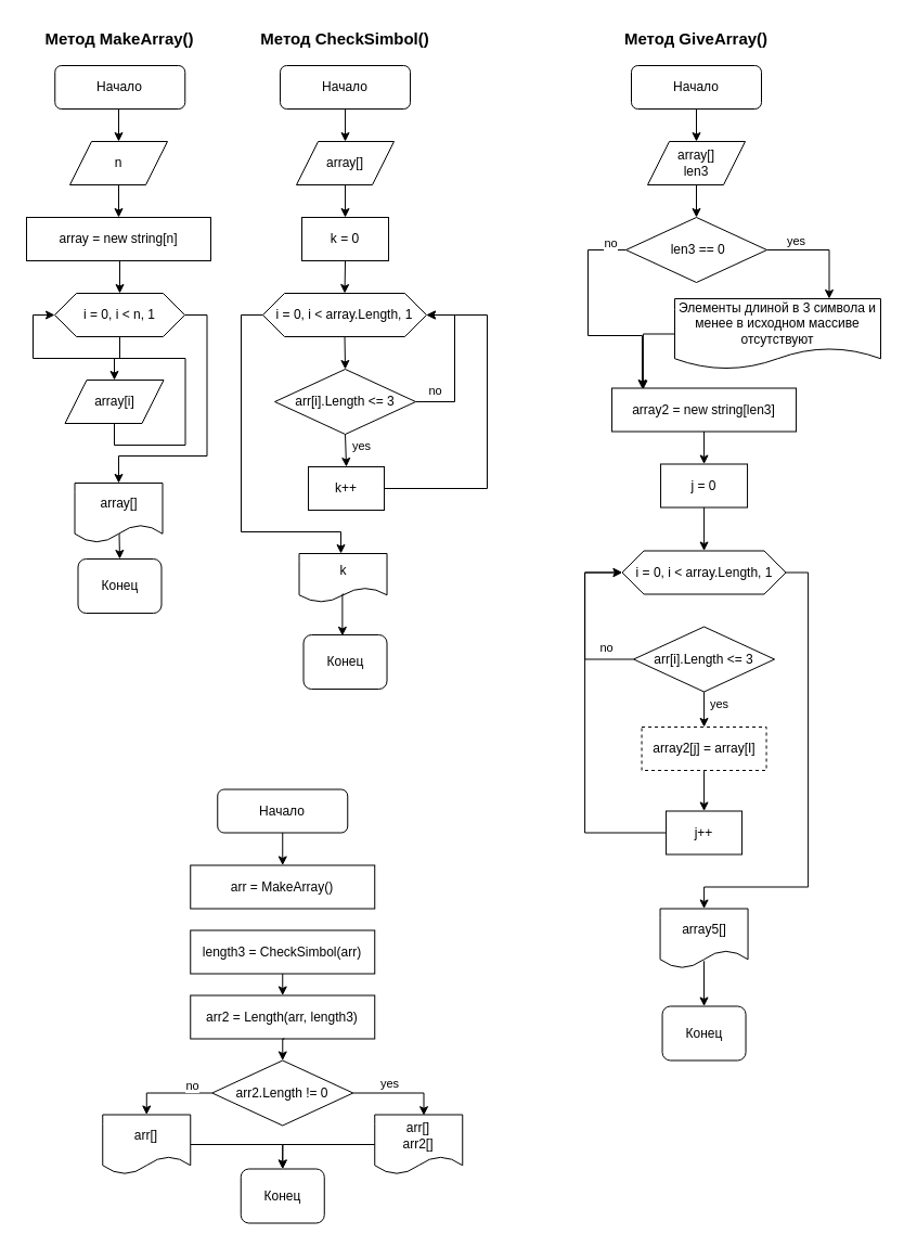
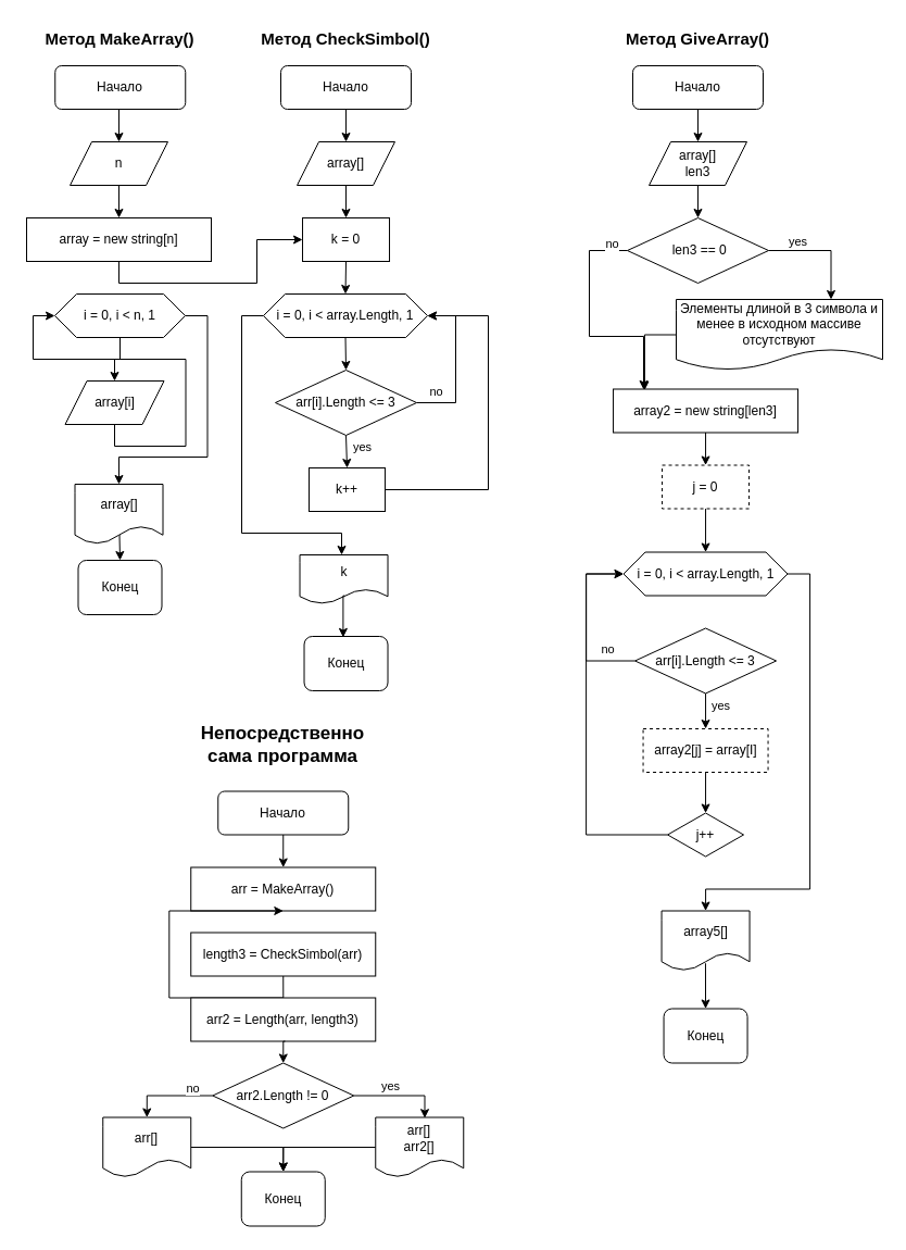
  <mxCell id="0" />
  <mxCell id="1" parent="0" />
  <mxCell id="2" style="edgeStyle=orthogonalEdgeStyle;rounded=0;orthogonalLoop=1;jettySize=auto;html=1;exitX=0.5;exitY=1;exitDx=0;exitDy=0;entryX=0.5;entryY=0;entryDx=0;entryDy=0;" edge="1" parent="1" source="3" target="5"><mxGeometry relative="1" as="geometry" /></mxCell>
  <mxCell id="3" value="Начало" style="rounded=1;whiteSpace=wrap;html=1;fontSize=12;glass=0;strokeWidth=1;shadow=0;" parent="1" vertex="1"><mxGeometry x="50.25" y="60" width="120" height="40" as="geometry" /></mxCell>
  <mxCell id="4" style="edgeStyle=orthogonalEdgeStyle;rounded=0;orthogonalLoop=1;jettySize=auto;html=1;exitX=0.5;exitY=1;exitDx=0;exitDy=0;entryX=0.5;entryY=0;entryDx=0;entryDy=0;" edge="1" parent="1" source="5" target="46"><mxGeometry relative="1" as="geometry" /></mxCell>
  <mxCell id="5" value="n" style="shape=parallelogram;perimeter=parallelogramPerimeter;whiteSpace=wrap;html=1;fixedSize=1;" vertex="1" parent="1"><mxGeometry x="64" y="130" width="90" height="40" as="geometry" /></mxCell>
  <mxCell id="6" style="edgeStyle=orthogonalEdgeStyle;rounded=0;orthogonalLoop=1;jettySize=auto;html=1;exitX=0.5;exitY=1;exitDx=0;exitDy=0;" edge="1" parent="1" source="5" target="5"><mxGeometry relative="1" as="geometry" /></mxCell>
  <mxCell id="7" style="edgeStyle=orthogonalEdgeStyle;rounded=0;orthogonalLoop=1;jettySize=auto;html=1;exitX=0.5;exitY=1;exitDx=0;exitDy=0;entryX=0.5;entryY=0;entryDx=0;entryDy=0;" edge="1" parent="1" source="9" target="11"><mxGeometry relative="1" as="geometry" /></mxCell>
  <mxCell id="8" style="edgeStyle=orthogonalEdgeStyle;rounded=0;orthogonalLoop=1;jettySize=auto;html=1;exitX=1;exitY=0.5;exitDx=0;exitDy=0;entryX=0.5;entryY=0;entryDx=0;entryDy=0;" edge="1" parent="1" source="9" target="26"><mxGeometry relative="1" as="geometry"><Array as="points"><mxPoint x="190.5" y="290" /><mxPoint x="190.5" y="420" /><mxPoint x="109.5" y="420" /></Array></mxGeometry></mxCell>
  <mxCell id="9" value="i = 0, i &amp;lt; n, 1" style="shape=hexagon;perimeter=hexagonPerimeter2;whiteSpace=wrap;html=1;fixedSize=1;" vertex="1" parent="1"><mxGeometry x="50" y="270" width="120" height="40" as="geometry" /></mxCell>
  <mxCell id="10" style="edgeStyle=orthogonalEdgeStyle;rounded=0;orthogonalLoop=1;jettySize=auto;html=1;exitX=0.5;exitY=1;exitDx=0;exitDy=0;entryX=0;entryY=0.5;entryDx=0;entryDy=0;" edge="1" parent="1" source="11" target="9"><mxGeometry relative="1" as="geometry" /></mxCell>
  <mxCell id="11" value="array[i]" style="shape=parallelogram;perimeter=parallelogramPerimeter;whiteSpace=wrap;html=1;fixedSize=1;" vertex="1" parent="1"><mxGeometry x="59.5" y="350" width="91" height="40" as="geometry" /></mxCell>
  <mxCell id="12" style="edgeStyle=orthogonalEdgeStyle;rounded=0;orthogonalLoop=1;jettySize=auto;html=1;exitX=0.5;exitY=1;exitDx=0;exitDy=0;entryX=0.5;entryY=0;entryDx=0;entryDy=0;" edge="1" parent="1" source="13" target="16"><mxGeometry relative="1" as="geometry" /></mxCell>
  <mxCell id="13" value="k = 0" style="rounded=0;whiteSpace=wrap;html=1;" vertex="1" parent="1"><mxGeometry x="278.02" y="200" width="80" height="40" as="geometry" /></mxCell>
  <mxCell id="14" style="edgeStyle=orthogonalEdgeStyle;rounded=0;orthogonalLoop=1;jettySize=auto;html=1;exitX=0.5;exitY=1;exitDx=0;exitDy=0;entryX=0.5;entryY=0;entryDx=0;entryDy=0;" edge="1" parent="1" source="16" target="21"><mxGeometry relative="1" as="geometry" /></mxCell>
  <mxCell id="15" style="edgeStyle=orthogonalEdgeStyle;rounded=0;orthogonalLoop=1;jettySize=auto;html=1;exitX=0;exitY=0.5;exitDx=0;exitDy=0;" edge="1" parent="1" source="16"><mxGeometry relative="1" as="geometry"><mxPoint x="314.02" y="510" as="targetPoint" /><Array as="points"><mxPoint x="222.02" y="290" /><mxPoint x="222.02" y="490" /><mxPoint x="314.02" y="490" /><mxPoint x="314.02" y="510" /></Array></mxGeometry></mxCell>
  <mxCell id="16" value="i = 0, i &amp;lt; array.Length, 1" style="shape=hexagon;perimeter=hexagonPerimeter2;whiteSpace=wrap;html=1;fixedSize=1;" vertex="1" parent="1"><mxGeometry x="242.02" y="270" width="151" height="40" as="geometry" /></mxCell>
  <mxCell id="17" style="edgeStyle=orthogonalEdgeStyle;rounded=0;orthogonalLoop=1;jettySize=auto;html=1;exitX=0.5;exitY=1;exitDx=0;exitDy=0;entryX=0.5;entryY=0;entryDx=0;entryDy=0;" edge="1" parent="1" source="21" target="23"><mxGeometry relative="1" as="geometry" /></mxCell>
  <mxCell id="18" value="yes" style="edgeLabel;html=1;align=center;verticalAlign=middle;resizable=0;points=[];" vertex="1" connectable="0" parent="17"><mxGeometry x="-0.267" relative="1" as="geometry"><mxPoint x="14" as="offset" /></mxGeometry></mxCell>
  <mxCell id="19" style="edgeStyle=orthogonalEdgeStyle;rounded=0;orthogonalLoop=1;jettySize=auto;html=1;exitX=1;exitY=0.5;exitDx=0;exitDy=0;entryX=1;entryY=0.5;entryDx=0;entryDy=0;" edge="1" parent="1" source="21" target="16"><mxGeometry relative="1" as="geometry"><Array as="points"><mxPoint x="419.02" y="370" /><mxPoint x="419.02" y="290" /></Array></mxGeometry></mxCell>
  <mxCell id="20" value="no" style="edgeLabel;html=1;align=center;verticalAlign=middle;resizable=0;points=[];" vertex="1" connectable="0" parent="19"><mxGeometry x="-0.755" y="1" relative="1" as="geometry"><mxPoint y="-10" as="offset" /></mxGeometry></mxCell>
  <mxCell id="21" value="arr[i].Length &amp;lt;= 3" style="rhombus;whiteSpace=wrap;html=1;" vertex="1" parent="1"><mxGeometry x="253.02" y="340" width="130" height="60" as="geometry" /></mxCell>
  <mxCell id="22" style="edgeStyle=orthogonalEdgeStyle;rounded=0;orthogonalLoop=1;jettySize=auto;html=1;exitX=1;exitY=0.5;exitDx=0;exitDy=0;entryX=1;entryY=0.5;entryDx=0;entryDy=0;" edge="1" parent="1" source="23" target="16"><mxGeometry relative="1" as="geometry"><Array as="points"><mxPoint x="449.02" y="450" /><mxPoint x="449.02" y="290" /></Array></mxGeometry></mxCell>
  <mxCell id="23" value="k++" style="rounded=0;whiteSpace=wrap;html=1;" vertex="1" parent="1"><mxGeometry x="284.02" y="430" width="70" height="40" as="geometry" /></mxCell>
  <mxCell id="24" value="Метод MakeArray()" style="text;html=1;strokeColor=none;fillColor=none;align=center;verticalAlign=middle;whiteSpace=wrap;rounded=0;fontSize=15;fontStyle=1" vertex="1" parent="1"><mxGeometry x="20.25" y="20" width="180" height="30" as="geometry" /></mxCell>
  <mxCell id="25" style="edgeStyle=orthogonalEdgeStyle;rounded=0;orthogonalLoop=1;jettySize=auto;html=1;entryX=0.5;entryY=0;entryDx=0;entryDy=0;exitX=0.506;exitY=0.836;exitDx=0;exitDy=0;exitPerimeter=0;" edge="1" parent="1" source="26" target="27"><mxGeometry relative="1" as="geometry" /></mxCell>
  <mxCell id="26" value="array[]" style="shape=document;whiteSpace=wrap;html=1;boundedLbl=1;" vertex="1" parent="1"><mxGeometry x="68.5" y="445" width="81" height="55" as="geometry" /></mxCell>
  <mxCell id="27" value="Конец" style="rounded=1;whiteSpace=wrap;html=1;" vertex="1" parent="1"><mxGeometry x="71.5" y="515" width="77" height="50" as="geometry" /></mxCell>
  <mxCell id="28" value="Метод CheckSimbol()" style="text;html=1;strokeColor=none;fillColor=none;align=center;verticalAlign=middle;whiteSpace=wrap;rounded=0;fontSize=15;fontStyle=1" vertex="1" parent="1"><mxGeometry x="228.02" y="20" width="180" height="30" as="geometry" /></mxCell>
  <mxCell id="29" style="edgeStyle=orthogonalEdgeStyle;rounded=0;orthogonalLoop=1;jettySize=auto;html=1;exitX=0.5;exitY=1;exitDx=0;exitDy=0;entryX=0.5;entryY=0;entryDx=0;entryDy=0;" edge="1" parent="1" source="30" target="32"><mxGeometry relative="1" as="geometry" /></mxCell>
  <mxCell id="30" value="Начало" style="rounded=1;whiteSpace=wrap;html=1;fontSize=12;glass=0;strokeWidth=1;shadow=0;" vertex="1" parent="1"><mxGeometry x="258.02" y="60" width="120" height="40" as="geometry" /></mxCell>
  <mxCell id="31" style="edgeStyle=orthogonalEdgeStyle;rounded=0;orthogonalLoop=1;jettySize=auto;html=1;exitX=0.5;exitY=1;exitDx=0;exitDy=0;entryX=0.5;entryY=0;entryDx=0;entryDy=0;" edge="1" parent="1" source="32" target="13"><mxGeometry relative="1" as="geometry" /></mxCell>
  <mxCell id="32" value="array[]" style="shape=parallelogram;perimeter=parallelogramPerimeter;whiteSpace=wrap;html=1;fixedSize=1;" vertex="1" parent="1"><mxGeometry x="273.02" y="130" width="90" height="40" as="geometry" /></mxCell>
  <mxCell id="33" value="k" style="shape=document;whiteSpace=wrap;html=1;boundedLbl=1;" vertex="1" parent="1"><mxGeometry x="275.52" y="510" width="81" height="45" as="geometry" /></mxCell>
  <mxCell id="34" value="Конец" style="rounded=1;whiteSpace=wrap;html=1;" vertex="1" parent="1"><mxGeometry x="279.52" y="585" width="77" height="50" as="geometry" /></mxCell>
  <mxCell id="35" style="edgeStyle=orthogonalEdgeStyle;rounded=0;orthogonalLoop=1;jettySize=auto;html=1;entryX=0.466;entryY=0.018;entryDx=0;entryDy=0;entryPerimeter=0;exitX=0.509;exitY=0.835;exitDx=0;exitDy=0;exitPerimeter=0;" edge="1" parent="1" source="33" target="34"><mxGeometry relative="1" as="geometry" /></mxCell>
  <mxCell id="36" value="Метод GiveArray()" style="text;html=1;strokeColor=none;fillColor=none;align=center;verticalAlign=middle;whiteSpace=wrap;rounded=0;fontSize=15;fontStyle=1" vertex="1" parent="1"><mxGeometry x="552" y="20" width="180" height="30" as="geometry" /></mxCell>
  <mxCell id="37" style="edgeStyle=orthogonalEdgeStyle;rounded=0;orthogonalLoop=1;jettySize=auto;html=1;exitX=0.5;exitY=1;exitDx=0;exitDy=0;entryX=0.5;entryY=0;entryDx=0;entryDy=0;" edge="1" parent="1" source="38" target="40"><mxGeometry relative="1" as="geometry" /></mxCell>
  <mxCell id="38" value="Начало" style="rounded=1;whiteSpace=wrap;html=1;fontSize=12;glass=0;strokeWidth=1;shadow=0;" vertex="1" parent="1"><mxGeometry x="582" y="60" width="120" height="40" as="geometry" /></mxCell>
  <mxCell id="39" style="edgeStyle=orthogonalEdgeStyle;rounded=0;orthogonalLoop=1;jettySize=auto;html=1;exitX=0.5;exitY=1;exitDx=0;exitDy=0;entryX=0.5;entryY=0;entryDx=0;entryDy=0;" edge="1" parent="1" source="40" target="83"><mxGeometry relative="1" as="geometry" /></mxCell>
  <mxCell id="40" value="array[]&lt;br&gt;len3" style="shape=parallelogram;perimeter=parallelogramPerimeter;whiteSpace=wrap;html=1;fixedSize=1;" vertex="1" parent="1"><mxGeometry x="597" y="130" width="90" height="40" as="geometry" /></mxCell>
  <mxCell id="41" style="edgeStyle=orthogonalEdgeStyle;rounded=0;orthogonalLoop=1;jettySize=auto;html=1;exitX=0.5;exitY=1;exitDx=0;exitDy=0;entryX=0.5;entryY=0;entryDx=0;entryDy=0;" edge="1" parent="1" source="42" target="48"><mxGeometry relative="1" as="geometry" /></mxCell>
- <mxCell id="42" value="j = 0" style="rounded=0;whiteSpace=wrap;html=1;" vertex="1" parent="1"><mxGeometry x="609.05" y="427.5" width="80" height="40" as="geometry" /></mxCell>
+ <mxCell id="42" value="j = 0" style="rounded=0;whiteSpace=wrap;html=1;dashed=1;" vertex="1" parent="1"><mxGeometry x="609.05" y="427.5" width="80" height="40" as="geometry" /></mxCell>
  <mxCell id="43" style="edgeStyle=orthogonalEdgeStyle;rounded=0;orthogonalLoop=1;jettySize=auto;html=1;exitX=0.5;exitY=1;exitDx=0;exitDy=0;entryX=0.5;entryY=0;entryDx=0;entryDy=0;" edge="1" parent="1" source="44" target="42"><mxGeometry relative="1" as="geometry" /></mxCell>
  <mxCell id="44" value="array2 = new string[len3]" style="rounded=0;whiteSpace=wrap;html=1;" vertex="1" parent="1"><mxGeometry x="564.05" y="357.5" width="170" height="40" as="geometry" /></mxCell>
- <mxCell id="45" style="edgeStyle=orthogonalEdgeStyle;rounded=0;orthogonalLoop=1;jettySize=auto;html=1;exitX=0.5;exitY=1;exitDx=0;exitDy=0;entryX=0.5;entryY=0;entryDx=0;entryDy=0;" edge="1" parent="1" source="46" target="9"><mxGeometry relative="1" as="geometry" /></mxCell>
+ <mxCell id="45" style="edgeStyle=orthogonalEdgeStyle;rounded=0;orthogonalLoop=1;jettySize=auto;html=1;exitX=0.5;exitY=1;exitDx=0;exitDy=0;" edge="1" parent="1" source="46" target="13"><mxGeometry relative="1" as="geometry" /></mxCell>
  <mxCell id="46" value="array = new string[n]" style="rounded=0;whiteSpace=wrap;html=1;" vertex="1" parent="1"><mxGeometry x="24" y="200" width="170" height="40" as="geometry" /></mxCell>
  <mxCell id="47" style="edgeStyle=orthogonalEdgeStyle;rounded=0;orthogonalLoop=1;jettySize=auto;html=1;exitX=1;exitY=0.5;exitDx=0;exitDy=0;entryX=0.5;entryY=0;entryDx=0;entryDy=0;" edge="1" parent="1" source="48" target="59"><mxGeometry relative="1" as="geometry"><Array as="points"><mxPoint x="745.05" y="527.5" /><mxPoint x="745.05" y="817.5" /><mxPoint x="649.05" y="817.5" /></Array></mxGeometry></mxCell>
  <mxCell id="48" value="i = 0, i &amp;lt; array.Length, 1" style="shape=hexagon;perimeter=hexagonPerimeter2;whiteSpace=wrap;html=1;fixedSize=1;" vertex="1" parent="1"><mxGeometry x="573.55" y="507.5" width="151" height="40" as="geometry" /></mxCell>
  <mxCell id="49" style="edgeStyle=orthogonalEdgeStyle;rounded=0;orthogonalLoop=1;jettySize=auto;html=1;exitX=0.5;exitY=1;exitDx=0;exitDy=0;entryX=0.5;entryY=0;entryDx=0;entryDy=0;" edge="1" parent="1" source="53" target="55"><mxGeometry relative="1" as="geometry" /></mxCell>
  <mxCell id="50" value="yes" style="edgeLabel;html=1;align=center;verticalAlign=middle;resizable=0;points=[];" vertex="1" connectable="0" parent="49"><mxGeometry x="-0.352" y="2" relative="1" as="geometry"><mxPoint x="11" as="offset" /></mxGeometry></mxCell>
  <mxCell id="51" style="edgeStyle=orthogonalEdgeStyle;rounded=0;orthogonalLoop=1;jettySize=auto;html=1;exitX=0;exitY=0.5;exitDx=0;exitDy=0;entryX=0;entryY=0.5;entryDx=0;entryDy=0;" edge="1" parent="1" source="53" target="48"><mxGeometry relative="1" as="geometry"><Array as="points"><mxPoint x="539.05" y="607.5" /><mxPoint x="539.05" y="527.5" /></Array></mxGeometry></mxCell>
  <mxCell id="52" value="no" style="edgeLabel;html=1;align=center;verticalAlign=middle;resizable=0;points=[];" vertex="1" connectable="0" parent="51"><mxGeometry x="-0.584" relative="1" as="geometry"><mxPoint x="7" y="-11" as="offset" /></mxGeometry></mxCell>
  <mxCell id="53" value="arr[i].Length &amp;lt;= 3" style="rhombus;whiteSpace=wrap;html=1;" vertex="1" parent="1"><mxGeometry x="584.05" y="577.5" width="130" height="60" as="geometry" /></mxCell>
  <mxCell id="54" style="edgeStyle=orthogonalEdgeStyle;rounded=0;orthogonalLoop=1;jettySize=auto;html=1;exitX=0.5;exitY=1;exitDx=0;exitDy=0;entryX=0.5;entryY=0;entryDx=0;entryDy=0;" edge="1" parent="1" source="55" target="57"><mxGeometry relative="1" as="geometry" /></mxCell>
  <mxCell id="55" value="array2[j] = array[I]" style="rounded=0;whiteSpace=wrap;html=1;dashed=1;" vertex="1" parent="1"><mxGeometry x="591.55" y="670" width="115" height="40" as="geometry" /></mxCell>
  <mxCell id="56" style="edgeStyle=orthogonalEdgeStyle;rounded=0;orthogonalLoop=1;jettySize=auto;html=1;exitX=0;exitY=0.5;exitDx=0;exitDy=0;entryX=0;entryY=0.5;entryDx=0;entryDy=0;" edge="1" parent="1" source="57" target="48"><mxGeometry relative="1" as="geometry"><Array as="points"><mxPoint x="539.05" y="767.5" /><mxPoint x="539.05" y="527.5" /></Array></mxGeometry></mxCell>
- <mxCell id="57" value="j++" style="rounded=0;whiteSpace=wrap;html=1;" vertex="1" parent="1"><mxGeometry x="614.05" y="747.5" width="70" height="40" as="geometry" /></mxCell>
+ <mxCell id="57" value="j++" style="rhombus;whiteSpace=wrap;html=1;" vertex="1" parent="1"><mxGeometry x="614.05" y="747.5" width="70" height="40" as="geometry" /></mxCell>
  <mxCell id="58" style="edgeStyle=orthogonalEdgeStyle;rounded=0;orthogonalLoop=1;jettySize=auto;html=1;entryX=0.5;entryY=0;entryDx=0;entryDy=0;exitX=0.499;exitY=0.877;exitDx=0;exitDy=0;exitPerimeter=0;" edge="1" parent="1" source="59" target="60"><mxGeometry relative="1" as="geometry" /></mxCell>
  <mxCell id="59" value="array5[]" style="shape=document;whiteSpace=wrap;html=1;boundedLbl=1;" vertex="1" parent="1"><mxGeometry x="608.55" y="837.5" width="81" height="55" as="geometry" /></mxCell>
  <mxCell id="60" value="Конец" style="rounded=1;whiteSpace=wrap;html=1;" vertex="1" parent="1"><mxGeometry x="610.55" y="927.5" width="77" height="50" as="geometry" /></mxCell>
+ <mxCell id="61" value="Непосредственно сама программа" style="text;html=1;strokeColor=none;fillColor=none;align=center;verticalAlign=middle;whiteSpace=wrap;rounded=0;fontSize=17;fontStyle=1" vertex="1" parent="1"><mxGeometry x="170.25" y="670" width="180" height="30" as="geometry" /></mxCell>
  <mxCell id="62" value="Начало" style="rounded=1;whiteSpace=wrap;html=1;fontSize=12;glass=0;strokeWidth=1;shadow=0;" vertex="1" parent="1"><mxGeometry x="200.25" y="727.5" width="120" height="40" as="geometry" /></mxCell>
  <mxCell id="63" value="arr = MakeArray()" style="rounded=0;whiteSpace=wrap;html=1;" vertex="1" parent="1"><mxGeometry x="175.25" y="797.5" width="170" height="40" as="geometry" /></mxCell>
  <mxCell id="64" style="edgeStyle=orthogonalEdgeStyle;rounded=0;orthogonalLoop=1;jettySize=auto;html=1;exitX=0.5;exitY=1;exitDx=0;exitDy=0;entryX=0.5;entryY=0;entryDx=0;entryDy=0;" edge="1" parent="1" source="62" target="63"><mxGeometry relative="1" as="geometry" /></mxCell>
- <mxCell id="65" style="edgeStyle=orthogonalEdgeStyle;rounded=0;orthogonalLoop=1;jettySize=auto;html=1;exitX=0.5;exitY=1;exitDx=0;exitDy=0;entryX=0.5;entryY=0;entryDx=0;entryDy=0;" edge="1" parent="1" source="66" target="67"><mxGeometry relative="1" as="geometry" /></mxCell>
+ <mxCell id="65" style="edgeStyle=orthogonalEdgeStyle;rounded=0;orthogonalLoop=1;jettySize=auto;html=1;exitX=0.5;exitY=1;exitDx=0;exitDy=0;" edge="1" parent="1" source="66" target="63"><mxGeometry relative="1" as="geometry" /></mxCell>
  <mxCell id="66" value="length3 = CheckSimbol(arr)" style="rounded=0;whiteSpace=wrap;html=1;" vertex="1" parent="1"><mxGeometry x="175.25" y="857.5" width="170" height="40" as="geometry" /></mxCell>
  <mxCell id="67" value="arr2 = Length(arr, length3)" style="rounded=0;whiteSpace=wrap;html=1;" vertex="1" parent="1"><mxGeometry x="175.25" y="917.5" width="170" height="40" as="geometry" /></mxCell>
  <mxCell id="68" style="edgeStyle=orthogonalEdgeStyle;rounded=0;orthogonalLoop=1;jettySize=auto;html=1;exitX=0;exitY=0.5;exitDx=0;exitDy=0;entryX=0.5;entryY=0;entryDx=0;entryDy=0;" edge="1" parent="1" source="70" target="77"><mxGeometry relative="1" as="geometry" /></mxCell>
  <mxCell id="69" value="no" style="edgeLabel;html=1;align=center;verticalAlign=middle;resizable=0;points=[];" vertex="1" connectable="0" parent="68"><mxGeometry x="-0.536" relative="1" as="geometry"><mxPoint y="-7" as="offset" /></mxGeometry></mxCell>
  <mxCell id="70" value="arr2.Length != 0" style="rhombus;whiteSpace=wrap;html=1;" vertex="1" parent="1"><mxGeometry x="195.25" y="977.5" width="130" height="60" as="geometry" /></mxCell>
  <mxCell id="71" style="edgeStyle=orthogonalEdgeStyle;rounded=0;orthogonalLoop=1;jettySize=auto;html=1;entryX=0.5;entryY=0;entryDx=0;entryDy=0;" edge="1" parent="1" target="70"><mxGeometry relative="1" as="geometry"><mxPoint x="262" y="957.5" as="sourcePoint" /></mxGeometry></mxCell>
  <mxCell id="72" style="edgeStyle=orthogonalEdgeStyle;rounded=0;orthogonalLoop=1;jettySize=auto;html=1;exitX=0;exitY=0.5;exitDx=0;exitDy=0;entryX=0.5;entryY=0;entryDx=0;entryDy=0;" edge="1" parent="1" source="73" target="78"><mxGeometry relative="1" as="geometry" /></mxCell>
  <mxCell id="73" value="arr[]&lt;br&gt;arr2[]" style="shape=document;whiteSpace=wrap;html=1;boundedLbl=1;" vertex="1" parent="1"><mxGeometry x="345.25" y="1027.5" width="81" height="55" as="geometry" /></mxCell>
  <mxCell id="74" style="edgeStyle=orthogonalEdgeStyle;rounded=0;orthogonalLoop=1;jettySize=auto;html=1;exitX=1;exitY=0.5;exitDx=0;exitDy=0;entryX=0.559;entryY=0.013;entryDx=0;entryDy=0;entryPerimeter=0;" edge="1" parent="1" source="70" target="73"><mxGeometry relative="1" as="geometry" /></mxCell>
  <mxCell id="75" value="yes" style="edgeLabel;html=1;align=center;verticalAlign=middle;resizable=0;points=[];" vertex="1" connectable="0" parent="74"><mxGeometry x="-0.238" relative="1" as="geometry"><mxPoint y="-9" as="offset" /></mxGeometry></mxCell>
  <mxCell id="76" style="edgeStyle=orthogonalEdgeStyle;rounded=0;orthogonalLoop=1;jettySize=auto;html=1;exitX=1;exitY=0.5;exitDx=0;exitDy=0;entryX=0.5;entryY=0;entryDx=0;entryDy=0;" edge="1" parent="1" source="77" target="78"><mxGeometry relative="1" as="geometry" /></mxCell>
  <mxCell id="77" value="arr[]" style="shape=document;whiteSpace=wrap;html=1;boundedLbl=1;" vertex="1" parent="1"><mxGeometry x="94.25" y="1027.5" width="81" height="55" as="geometry" /></mxCell>
  <mxCell id="78" value="Конец" style="rounded=1;whiteSpace=wrap;html=1;" vertex="1" parent="1"><mxGeometry x="221.75" y="1077.5" width="77" height="50" as="geometry" /></mxCell>
  <mxCell id="79" style="edgeStyle=orthogonalEdgeStyle;rounded=0;orthogonalLoop=1;jettySize=auto;html=1;exitX=1;exitY=0.5;exitDx=0;exitDy=0;entryX=0.75;entryY=0;entryDx=0;entryDy=0;" edge="1" parent="1" source="83" target="84"><mxGeometry relative="1" as="geometry" /></mxCell>
  <mxCell id="80" value="yes" style="edgeLabel;html=1;align=center;verticalAlign=middle;resizable=0;points=[];" vertex="1" connectable="0" parent="79"><mxGeometry x="-0.493" relative="1" as="geometry"><mxPoint y="-9" as="offset" /></mxGeometry></mxCell>
  <mxCell id="81" style="edgeStyle=orthogonalEdgeStyle;rounded=0;orthogonalLoop=1;jettySize=auto;html=1;exitX=0;exitY=0.5;exitDx=0;exitDy=0;" edge="1" parent="1" source="83"><mxGeometry relative="1" as="geometry"><mxPoint x="592" y="358" as="targetPoint" /><Array as="points"><mxPoint x="542" y="230" /><mxPoint x="542" y="309" /><mxPoint x="592" y="309" /><mxPoint x="592" y="358" /></Array></mxGeometry></mxCell>
  <mxCell id="82" value="no" style="edgeLabel;html=1;align=center;verticalAlign=middle;resizable=0;points=[];" vertex="1" connectable="0" parent="81"><mxGeometry x="-0.884" relative="1" as="geometry"><mxPoint x="-3" y="-7" as="offset" /></mxGeometry></mxCell>
  <mxCell id="83" value="&amp;nbsp;len3 == 0" style="rhombus;whiteSpace=wrap;html=1;" vertex="1" parent="1"><mxGeometry x="577" y="200" width="130" height="60" as="geometry" /></mxCell>
  <mxCell id="84" value="Элементы длиной в 3 символа и менее в исходном массиве отсутствуют" style="shape=document;whiteSpace=wrap;html=1;boundedLbl=1;" vertex="1" parent="1"><mxGeometry x="622" y="275" width="190" height="65" as="geometry" /></mxCell>
  <mxCell id="85" style="edgeStyle=orthogonalEdgeStyle;rounded=0;orthogonalLoop=1;jettySize=auto;html=1;exitX=0;exitY=0.5;exitDx=0;exitDy=0;entryX=0.17;entryY=0.026;entryDx=0;entryDy=0;entryPerimeter=0;" edge="1" parent="1" source="84" target="44"><mxGeometry relative="1" as="geometry"><Array as="points"><mxPoint x="592" y="308" /><mxPoint x="592" y="358" /></Array></mxGeometry></mxCell>
